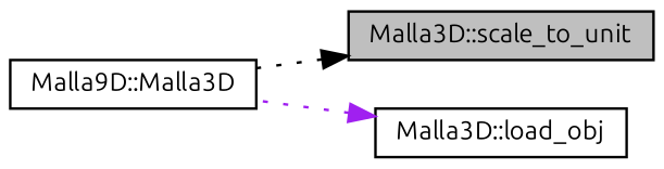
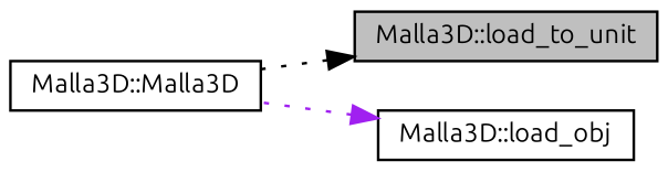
  digraph {
    fontname=Ubuntu
    rankdir=RL
    node [color=black fillcolor=white fontname=Ubuntu fontsize=10 shape=record style=filled]
    edge [dir=back fontname=Ubuntu fontsize=10 labelfontname=Helvetica labelfontsize=10 style=dotted]
-   n1 [fillcolor=grey75 fontcolor=black height=0.2 label="Malla3D::scale_to_unit" width=0.4]
-   n2 [height=0.2 label="Malla9D::Malla3D" width=0.4]
+   n1 [fillcolor=grey75 fontcolor=black height=0.2 label="Malla3D::load_to_unit" width=0.4]
+   n2 [height=0.2 label="Malla3D::Malla3D" width=0.4]
    n3 [height=0.2 label="Malla3D::load_obj" width=0.4]
    n1 -> n2 [color=black]
    n3 -> n2 [color=purple]
  }
